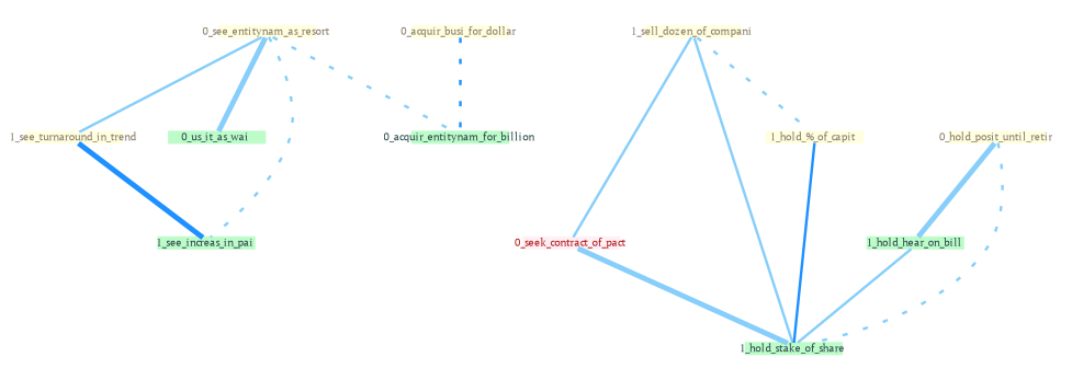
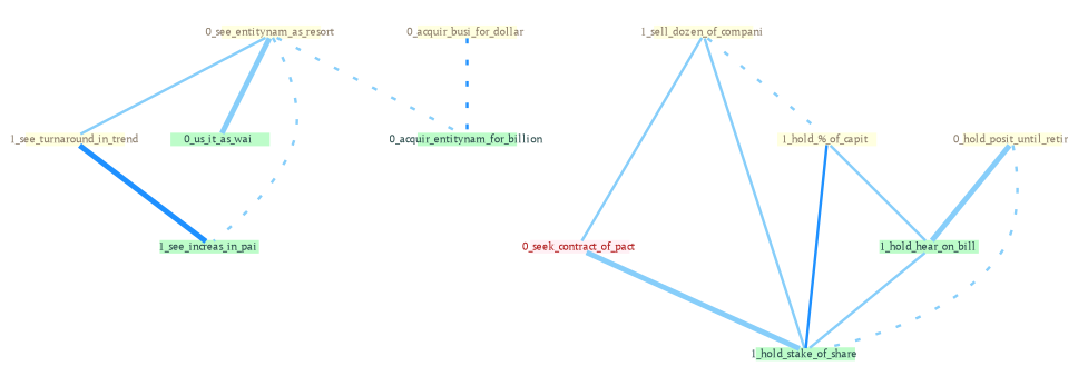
  graph {
    fontname="PT Serif"
    node [color="#ffffe0" fixedsize=true fontcolor="#8b7d6b" fontname="PT Serif" fontsize=4 shape=polygon style=filled]
    edge [color="#87cefa" fontname="PT Serif" style=solid w=1]
    "0_see_entitynam_as_resort " [height=.06 width=.5]
    "1_sell_dozen_of_compani " [height=.06 width=.5]
    "0_hold_posit_until_retir " [height=.06 width=.5]
    "1_hold_%_of_capit " [height=.06 width=.5]
    "0_acquir_busi_for_dollar " [height=.06 width=.5]
    "1_see_turnaround_in_trend " [height=.06 width=.5]
    "0_seek_contract_of_pact " [color="#fff0f5" fontcolor="#b22222" height=.06 width=.5]
    "0_us_it_as_wai " [color="#BDFCC9" fontcolor="#2f4f4f" height=.06 width=.5]
    "0_acquir_entitynam_for_billion " [color="#BDFCC9" fontcolor="#2f4f4f" height=.06 width=.5]
    "1_see_increas_in_pai " [color="#BDFCC9" fontcolor="#2f4f4f" height=.06 width=.5]
    "1_hold_stake_of_share " [color="#BDFCC9" fontcolor="#2f4f4f" height=.06 width=.5]
    "1_hold_hear_on_bill " [color="#BDFCC9" fontcolor="#2f4f4f" height=.06 width=.5]
    subgraph sub_1 {
      "0_see_entitynam_as_resort "
      "1_sell_dozen_of_compani "
      "0_hold_posit_until_retir "
      "1_hold_%_of_capit "
      "0_acquir_busi_for_dollar "
      "1_see_turnaround_in_trend "
    }
    subgraph sub_2 {
      "0_seek_contract_of_pact "
    }
    "0_see_entitynam_as_resort " -- "1_see_turnaround_in_trend "
    "0_see_entitynam_as_resort " -- "0_us_it_as_wai " [style=bold]
    "0_see_entitynam_as_resort " -- "0_acquir_entitynam_for_billion " [style=dotted]
    "0_see_entitynam_as_resort " -- "1_see_increas_in_pai " [style=dotted]
    "1_sell_dozen_of_compani " -- "1_hold_%_of_capit " [style=dotted]
    "1_sell_dozen_of_compani " -- "0_seek_contract_of_pact "
    "1_sell_dozen_of_compani " -- "1_hold_stake_of_share "
    "0_hold_posit_until_retir " -- "1_hold_stake_of_share " [style=dotted]
    "0_hold_posit_until_retir " -- "1_hold_hear_on_bill " [style=bold]
    "1_hold_%_of_capit " -- "1_hold_stake_of_share " [color="#1e90ff" w=2]
+   "1_hold_%_of_capit " -- "1_hold_hear_on_bill "
    "0_acquir_busi_for_dollar " -- "0_acquir_entitynam_for_billion " [color="#1e90ff" style=dotted w=2]
    "1_see_turnaround_in_trend " -- "1_see_increas_in_pai " [color="#1e90ff" style=bold w=2]
    "0_seek_contract_of_pact " -- "1_hold_stake_of_share " [style=bold]
    "1_hold_hear_on_bill " -- "1_hold_stake_of_share "
  }
